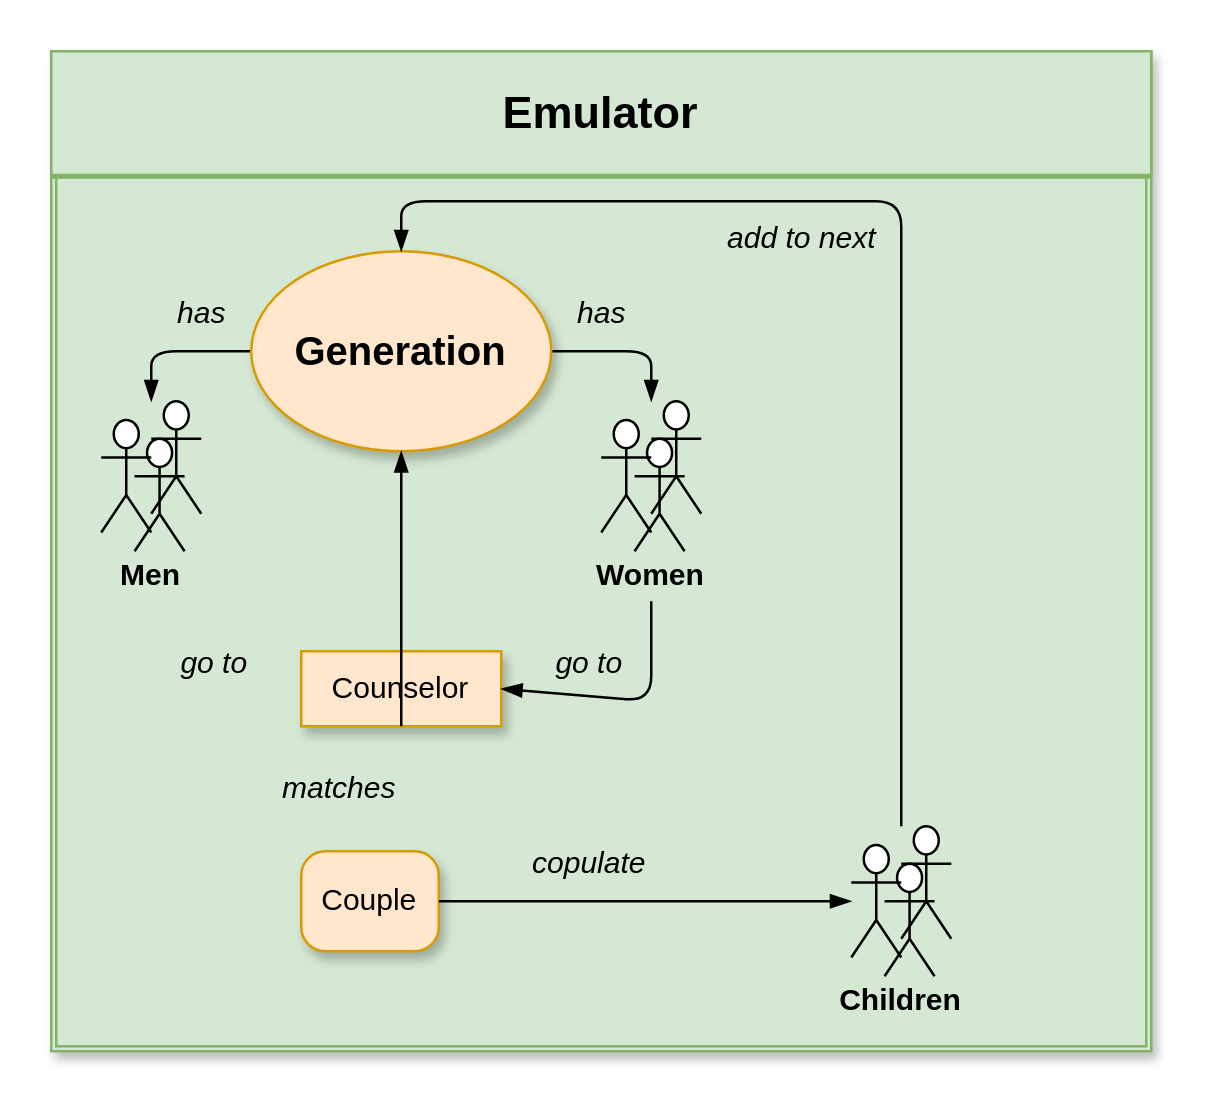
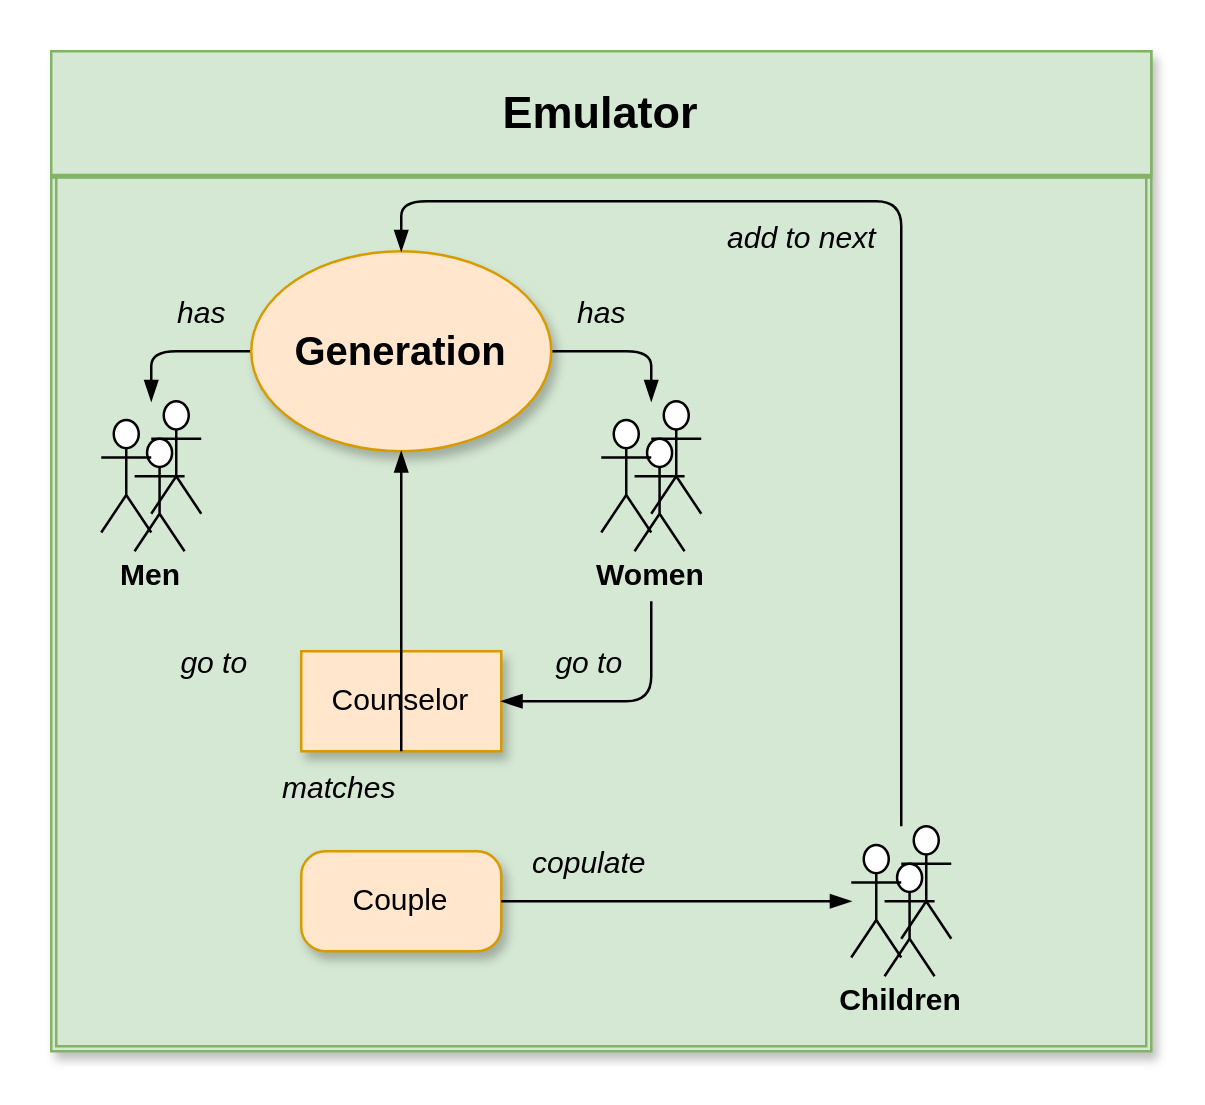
  <mxCell id="0" />
  <mxCell id="1" parent="0" />
  <mxCell id="2" value="" style="group;shadow=1;" vertex="1" connectable="0" parent="1"><mxGeometry x="20" y="20" width="440" height="400" as="geometry" /></mxCell>
  <mxCell id="3" value="" style="shape=ext;double=1;whiteSpace=wrap;html=1;shadow=1;fontSize=12;fillColor=#d5e8d4;strokeColor=#82b366;" vertex="1" parent="2"><mxGeometry width="440.0" height="400" as="geometry" /></mxCell>
  <mxCell id="4" value="&lt;font style=&quot;font-size: 18px;&quot;&gt;&lt;b&gt;Emulator&lt;/b&gt;&lt;/font&gt;" style="text;html=1;strokeColor=#82b366;fillColor=#d5e8d4;align=center;verticalAlign=middle;whiteSpace=wrap;rounded=0;shadow=0;fontSize=12;" vertex="1" parent="2"><mxGeometry width="440.0" height="50" as="geometry" /></mxCell>
  <mxCell id="5" value="" style="endArrow=none;html=1;rounded=1;fontSize=12;strokeWidth=2;fillColor=#d5e8d4;strokeColor=#82b366;" edge="1" parent="2"><mxGeometry width="50" height="50" relative="1" as="geometry"><mxPoint y="50" as="sourcePoint" /><mxPoint x="440.0" y="50" as="targetPoint" /></mxGeometry></mxCell>
- <mxCell id="6" value="Couple" style="rounded=1;whiteSpace=wrap;html=1;shadow=1;fontSize=12;fillColor=#ffe6cc;strokeColor=#d79b00;arcSize=24;" vertex="1" parent="2"><mxGeometry x="100" y="320" width="55" height="40" as="geometry" /></mxCell>
+ <mxCell id="6" value="Couple" style="rounded=1;whiteSpace=wrap;html=1;shadow=1;fontSize=12;fillColor=#ffe6cc;strokeColor=#d79b00;arcSize=24;" vertex="1" parent="2"><mxGeometry x="100" y="320" width="80" height="40" as="geometry" /></mxCell>
  <mxCell id="7" value="matches" style="text;html=1;align=center;verticalAlign=middle;resizable=0;points=[];autosize=1;strokeColor=none;fillColor=none;fontSize=12;shadow=0;fontStyle=2" vertex="1" parent="2"><mxGeometry x="80" y="280" width="70" height="30" as="geometry" /></mxCell>
  <mxCell id="8" value="" style="group" vertex="1" connectable="0" parent="2"><mxGeometry x="320" y="310" width="40" height="60" as="geometry" /></mxCell>
  <mxCell id="9" value="" style="shape=umlActor;verticalLabelPosition=bottom;verticalAlign=top;html=1;outlineConnect=0;" vertex="1" parent="8"><mxGeometry x="20" width="20" height="45" as="geometry" /></mxCell>
  <mxCell id="10" value="" style="shape=umlActor;verticalLabelPosition=bottom;verticalAlign=top;html=1;outlineConnect=0;" vertex="1" parent="8"><mxGeometry x="13.333" y="15" width="20" height="45" as="geometry" /></mxCell>
  <mxCell id="11" value="" style="shape=umlActor;verticalLabelPosition=bottom;verticalAlign=top;html=1;outlineConnect=0;" vertex="1" parent="8"><mxGeometry y="7.5" width="20" height="45" as="geometry" /></mxCell>
  <mxCell id="12" value="&lt;b&gt;Children&lt;/b&gt;" style="text;html=1;strokeColor=none;fillColor=none;align=center;verticalAlign=middle;whiteSpace=wrap;rounded=0;" vertex="1" parent="2"><mxGeometry x="310" y="370" width="60" height="20" as="geometry" /></mxCell>
  <mxCell id="13" value="copulate" style="text;html=1;align=center;verticalAlign=middle;resizable=0;points=[];autosize=1;strokeColor=none;fillColor=none;fontSize=12;shadow=0;fontStyle=2" vertex="1" parent="2"><mxGeometry x="180" y="310" width="70" height="30" as="geometry" /></mxCell>
  <mxCell id="14" value="add to next" style="text;html=1;align=center;verticalAlign=middle;resizable=0;points=[];autosize=1;strokeColor=none;fillColor=none;fontSize=12;shadow=0;fontStyle=2" vertex="1" parent="2"><mxGeometry x="260" y="60" width="80" height="30" as="geometry" /></mxCell>
  <mxCell id="15" value="" style="endArrow=blockThin;html=1;rounded=1;fontSize=16;exitX=0;exitY=0.5;exitDx=0;exitDy=0;endFill=1;" edge="1" parent="1" source="17"><mxGeometry width="50" height="50" relative="1" as="geometry"><mxPoint x="210" y="200" as="sourcePoint" /><mxPoint x="60" y="160" as="targetPoint" /><Array as="points"><mxPoint x="60" y="140" /></Array></mxGeometry></mxCell>
  <mxCell id="16" value="" style="endArrow=blockThin;html=1;rounded=1;fontSize=16;exitX=1;exitY=0.5;exitDx=0;exitDy=0;endFill=1;" edge="1" parent="1" source="17"><mxGeometry width="50" height="50" relative="1" as="geometry"><mxPoint x="110" y="150" as="sourcePoint" /><mxPoint x="260" y="160" as="targetPoint" /><Array as="points"><mxPoint x="260" y="140" /></Array></mxGeometry></mxCell>
  <mxCell id="17" value="&lt;b&gt;&lt;font style=&quot;font-size: 16px;&quot;&gt;Generation&lt;/font&gt;&lt;/b&gt;" style="ellipse;whiteSpace=wrap;html=1;fillColor=#ffe6cc;strokeColor=#d79b00;shadow=1;" vertex="1" parent="1"><mxGeometry x="100" y="100" width="120" height="80" as="geometry" /></mxCell>
  <mxCell id="18" value="" style="group;shadow=0;" vertex="1" connectable="0" parent="1"><mxGeometry x="40" y="160" width="40" height="60" as="geometry" /></mxCell>
  <mxCell id="19" value="" style="shape=umlActor;verticalLabelPosition=bottom;verticalAlign=top;html=1;outlineConnect=0;" vertex="1" parent="18"><mxGeometry x="20" width="20" height="45" as="geometry" /></mxCell>
  <mxCell id="20" value="" style="shape=umlActor;verticalLabelPosition=bottom;verticalAlign=top;html=1;outlineConnect=0;" vertex="1" parent="18"><mxGeometry x="13.333" y="15" width="20" height="45" as="geometry" /></mxCell>
  <mxCell id="21" value="" style="shape=umlActor;verticalLabelPosition=bottom;verticalAlign=top;html=1;outlineConnect=0;" vertex="1" parent="18"><mxGeometry y="7.5" width="20" height="45" as="geometry" /></mxCell>
  <mxCell id="22" value="" style="group" vertex="1" connectable="0" parent="1"><mxGeometry x="240" y="160" width="40" height="60" as="geometry" /></mxCell>
  <mxCell id="23" value="" style="shape=umlActor;verticalLabelPosition=bottom;verticalAlign=top;html=1;outlineConnect=0;" vertex="1" parent="22"><mxGeometry x="20" width="20" height="45" as="geometry" /></mxCell>
  <mxCell id="24" value="" style="shape=umlActor;verticalLabelPosition=bottom;verticalAlign=top;html=1;outlineConnect=0;" vertex="1" parent="22"><mxGeometry x="13.333" y="15" width="20" height="45" as="geometry" /></mxCell>
  <mxCell id="25" value="" style="shape=umlActor;verticalLabelPosition=bottom;verticalAlign=top;html=1;outlineConnect=0;" vertex="1" parent="22"><mxGeometry y="7.5" width="20" height="45" as="geometry" /></mxCell>
  <mxCell id="26" value="has" style="text;html=1;align=center;verticalAlign=middle;resizable=0;points=[];autosize=1;strokeColor=none;fillColor=none;fontSize=12;shadow=0;fontStyle=2" vertex="1" parent="1"><mxGeometry x="60" y="110" width="40" height="30" as="geometry" /></mxCell>
  <mxCell id="27" value="has" style="text;html=1;align=center;verticalAlign=middle;resizable=0;points=[];autosize=1;strokeColor=none;fillColor=none;fontSize=12;shadow=0;fontStyle=2" vertex="1" parent="1"><mxGeometry x="220" y="110" width="40" height="30" as="geometry" /></mxCell>
  <mxCell id="28" value="&lt;b&gt;Women&lt;/b&gt;" style="text;html=1;strokeColor=none;fillColor=none;align=center;verticalAlign=middle;whiteSpace=wrap;rounded=0;" vertex="1" parent="1"><mxGeometry x="230" y="220" width="60" height="20" as="geometry" /></mxCell>
  <mxCell id="29" value="&lt;b&gt;Men&lt;/b&gt;" style="text;html=1;strokeColor=none;fillColor=none;align=center;verticalAlign=middle;whiteSpace=wrap;rounded=0;" vertex="1" parent="1"><mxGeometry x="30" y="220" width="60" height="20" as="geometry" /></mxCell>
- <mxCell id="30" value="Counselor" style="rounded=0;whiteSpace=wrap;html=1;shadow=1;fontSize=12;fillColor=#ffe6cc;strokeColor=#d79b00;" vertex="1" parent="1"><mxGeometry x="120" y="260" width="80" height="30" as="geometry" /></mxCell>
+ <mxCell id="30" value="Counselor" style="rounded=0;whiteSpace=wrap;html=1;shadow=1;fontSize=12;fillColor=#ffe6cc;strokeColor=#d79b00;" vertex="1" parent="1"><mxGeometry x="120" y="260" width="80" height="40" as="geometry" /></mxCell>
  <mxCell id="31" value="" style="endArrow=blockThin;html=1;rounded=1;fontSize=16;exitX=0.5;exitY=1;exitDx=0;exitDy=0;entryX=1;entryY=0.5;entryDx=0;entryDy=0;endFill=1;" edge="1" parent="1" source="28" target="30"><mxGeometry width="50" height="50" relative="1" as="geometry"><mxPoint x="110" y="410" as="sourcePoint" /><mxPoint x="170" y="450" as="targetPoint" /><Array as="points"><mxPoint x="260" y="280" /></Array></mxGeometry></mxCell>
  <mxCell id="32" value="go to" style="text;html=1;align=center;verticalAlign=middle;resizable=0;points=[];autosize=1;strokeColor=none;fillColor=none;fontSize=12;shadow=0;fontStyle=2" vertex="1" parent="1"><mxGeometry x="210" y="250" width="50" height="30" as="geometry" /></mxCell>
  <mxCell id="33" value="go to" style="text;html=1;align=center;verticalAlign=middle;resizable=0;points=[];autosize=1;strokeColor=none;fillColor=none;fontSize=12;shadow=0;fontStyle=2" vertex="1" parent="1"><mxGeometry x="60" y="250" width="50" height="30" as="geometry" /></mxCell>
  <mxCell id="34" value="" style="endArrow=blockThin;html=1;rounded=1;strokeWidth=1;fontSize=12;exitX=0.5;exitY=1;exitDx=0;exitDy=0;endFill=1;" edge="1" parent="1" source="30" target="17"><mxGeometry width="50" height="50" relative="1" as="geometry"><mxPoint x="140" y="360" as="sourcePoint" /><mxPoint x="190" y="310" as="targetPoint" /></mxGeometry></mxCell>
  <mxCell id="35" value="" style="endArrow=blockThin;html=1;rounded=1;strokeWidth=1;fontSize=12;exitX=1;exitY=0.5;exitDx=0;exitDy=0;endFill=1;" edge="1" parent="1" source="6"><mxGeometry width="50" height="50" relative="1" as="geometry"><mxPoint x="170" y="310" as="sourcePoint" /><mxPoint x="340" y="360" as="targetPoint" /></mxGeometry></mxCell>
  <mxCell id="36" value="" style="endArrow=blockThin;html=1;rounded=1;strokeWidth=1;fontSize=12;entryX=0.5;entryY=0;entryDx=0;entryDy=0;endFill=1;" edge="1" parent="1" target="17"><mxGeometry width="50" height="50" relative="1" as="geometry"><mxPoint x="360" y="330" as="sourcePoint" /><mxPoint x="350" y="250" as="targetPoint" /><Array as="points"><mxPoint x="360" y="80" /><mxPoint x="160" y="80" /></Array></mxGeometry></mxCell>
